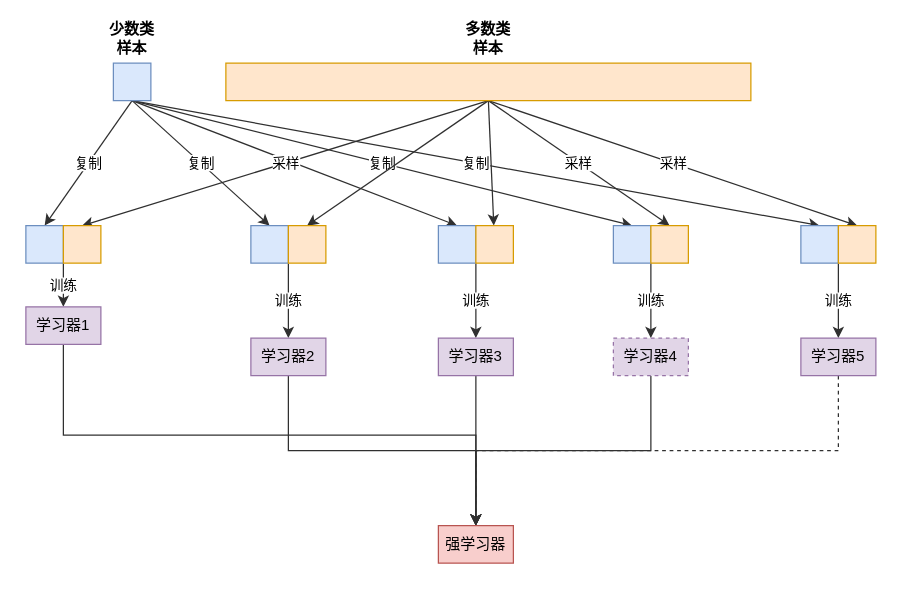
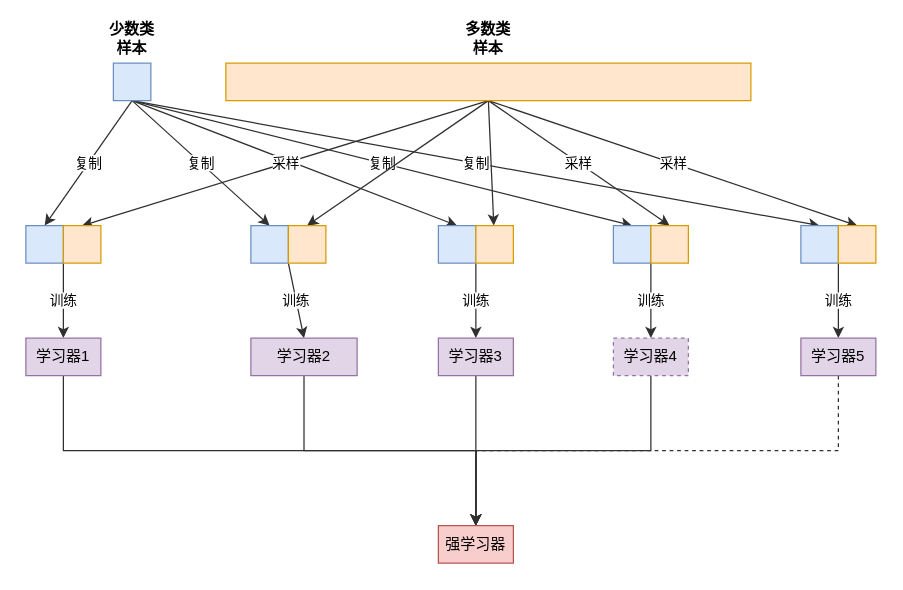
  <mxCell id="0" />
  <mxCell id="1" parent="0" />
  <mxCell id="2" value="复制" style="edgeStyle=none;rounded=0;orthogonalLoop=1;jettySize=auto;html=1;exitX=0.5;exitY=1;exitDx=0;exitDy=0;entryX=0.5;entryY=0;entryDx=0;entryDy=0;strokeColor=#303030;" edge="1" parent="1" source="7" target="15"><mxGeometry relative="1" as="geometry" /></mxCell>
  <mxCell id="3" value="复制" style="edgeStyle=none;rounded=0;orthogonalLoop=1;jettySize=auto;html=1;exitX=0.5;exitY=1;exitDx=0;exitDy=0;entryX=0.5;entryY=0;entryDx=0;entryDy=0;strokeColor=#303030;" edge="1" parent="1" source="7" target="18"><mxGeometry relative="1" as="geometry" /></mxCell>
  <mxCell id="4" value="" style="edgeStyle=none;rounded=0;orthogonalLoop=1;jettySize=auto;html=1;exitX=0.5;exitY=1;exitDx=0;exitDy=0;entryX=0.5;entryY=0;entryDx=0;entryDy=0;strokeColor=#303030;" edge="1" parent="1" source="7" target="21"><mxGeometry relative="1" as="geometry" /></mxCell>
  <mxCell id="5" value="复制" style="edgeStyle=none;rounded=0;orthogonalLoop=1;jettySize=auto;html=1;exitX=0.5;exitY=1;exitDx=0;exitDy=0;entryX=0.5;entryY=0;entryDx=0;entryDy=0;strokeColor=#303030;" edge="1" parent="1" source="7" target="24"><mxGeometry relative="1" as="geometry" /></mxCell>
  <mxCell id="6" value="复制" style="edgeStyle=none;rounded=0;orthogonalLoop=1;jettySize=auto;html=1;exitX=0.5;exitY=1;exitDx=0;exitDy=0;entryX=0.5;entryY=0;entryDx=0;entryDy=0;strokeColor=#303030;" edge="1" parent="1" source="7" target="27"><mxGeometry relative="1" as="geometry" /></mxCell>
  <mxCell id="7" value="" style="rounded=0;whiteSpace=wrap;html=1;fillColor=#dae8fc;strokeColor=#6c8ebf;" vertex="1" parent="1"><mxGeometry x="90" y="50" width="30" height="30" as="geometry" /></mxCell>
  <mxCell id="8" value="采样" style="edgeStyle=none;rounded=0;orthogonalLoop=1;jettySize=auto;html=1;exitX=0.5;exitY=1;exitDx=0;exitDy=0;entryX=0.5;entryY=0;entryDx=0;entryDy=0;strokeColor=#303030;" edge="1" parent="1" source="13" target="28"><mxGeometry relative="1" as="geometry" /></mxCell>
  <mxCell id="9" value="采样" style="edgeStyle=none;rounded=0;orthogonalLoop=1;jettySize=auto;html=1;exitX=0.5;exitY=1;exitDx=0;exitDy=0;entryX=0.5;entryY=0;entryDx=0;entryDy=0;strokeColor=#303030;" edge="1" parent="1" source="13" target="25"><mxGeometry relative="1" as="geometry" /></mxCell>
  <mxCell id="10" style="edgeStyle=none;rounded=0;orthogonalLoop=1;jettySize=auto;html=1;exitX=0.5;exitY=1;exitDx=0;exitDy=0;strokeColor=#303030;" edge="1" parent="1" source="13" target="22"><mxGeometry relative="1" as="geometry" /></mxCell>
  <mxCell id="11" style="edgeStyle=none;rounded=0;orthogonalLoop=1;jettySize=auto;html=1;exitX=0.5;exitY=1;exitDx=0;exitDy=0;entryX=0.5;entryY=0;entryDx=0;entryDy=0;strokeColor=#303030;" edge="1" parent="1" source="13" target="19"><mxGeometry relative="1" as="geometry" /></mxCell>
  <mxCell id="12" value="采样" style="edgeStyle=none;rounded=0;orthogonalLoop=1;jettySize=auto;html=1;exitX=0.5;exitY=1;exitDx=0;exitDy=0;entryX=0.5;entryY=0;entryDx=0;entryDy=0;strokeColor=#303030;" edge="1" parent="1" source="13" target="16"><mxGeometry relative="1" as="geometry" /></mxCell>
  <mxCell id="13" value="" style="rounded=0;whiteSpace=wrap;html=1;fillColor=#ffe6cc;strokeColor=#d79b00;" vertex="1" parent="1"><mxGeometry x="180" y="50" width="420" height="30" as="geometry" /></mxCell>
  <mxCell id="14" value="训练" style="edgeStyle=none;rounded=0;orthogonalLoop=1;jettySize=auto;html=1;exitX=1;exitY=1;exitDx=0;exitDy=0;strokeColor=#303030;" edge="1" parent="1" source="15" target="32"><mxGeometry relative="1" as="geometry" /></mxCell>
  <mxCell id="15" value="" style="rounded=0;whiteSpace=wrap;html=1;fillColor=#dae8fc;strokeColor=#6c8ebf;" vertex="1" parent="1"><mxGeometry x="20" y="180" width="30" height="30" as="geometry" /></mxCell>
  <mxCell id="16" value="" style="rounded=0;whiteSpace=wrap;html=1;fillColor=#ffe6cc;strokeColor=#d79b00;" vertex="1" parent="1"><mxGeometry x="50" y="180" width="30" height="30" as="geometry" /></mxCell>
  <mxCell id="17" value="训练" style="edgeStyle=none;rounded=0;orthogonalLoop=1;jettySize=auto;html=1;exitX=1;exitY=1;exitDx=0;exitDy=0;entryX=0.5;entryY=0;entryDx=0;entryDy=0;strokeColor=#303030;" edge="1" parent="1" source="18" target="34"><mxGeometry relative="1" as="geometry" /></mxCell>
  <mxCell id="18" value="" style="rounded=0;whiteSpace=wrap;html=1;fillColor=#dae8fc;strokeColor=#6c8ebf;" vertex="1" parent="1"><mxGeometry x="200" y="180" width="30" height="30" as="geometry" /></mxCell>
  <mxCell id="19" value="" style="rounded=0;whiteSpace=wrap;html=1;fillColor=#ffe6cc;strokeColor=#d79b00;" vertex="1" parent="1"><mxGeometry x="230" y="180" width="30" height="30" as="geometry" /></mxCell>
  <mxCell id="20" value="训练" style="edgeStyle=none;rounded=0;orthogonalLoop=1;jettySize=auto;html=1;exitX=1;exitY=1;exitDx=0;exitDy=0;entryX=0.5;entryY=0;entryDx=0;entryDy=0;strokeColor=#303030;" edge="1" parent="1" source="21" target="36"><mxGeometry relative="1" as="geometry" /></mxCell>
  <mxCell id="21" value="" style="rounded=0;whiteSpace=wrap;html=1;fillColor=#dae8fc;strokeColor=#6c8ebf;" vertex="1" parent="1"><mxGeometry x="350" y="180" width="30" height="30" as="geometry" /></mxCell>
  <mxCell id="22" value="" style="rounded=0;whiteSpace=wrap;html=1;fillColor=#ffe6cc;strokeColor=#d79b00;" vertex="1" parent="1"><mxGeometry x="380" y="180" width="30" height="30" as="geometry" /></mxCell>
  <mxCell id="23" value="训练" style="edgeStyle=none;rounded=0;orthogonalLoop=1;jettySize=auto;html=1;exitX=1;exitY=1;exitDx=0;exitDy=0;strokeColor=#303030;" edge="1" parent="1" source="24" target="38"><mxGeometry relative="1" as="geometry" /></mxCell>
  <mxCell id="24" value="" style="rounded=0;whiteSpace=wrap;html=1;fillColor=#dae8fc;strokeColor=#6c8ebf;" vertex="1" parent="1"><mxGeometry x="490" y="180" width="30" height="30" as="geometry" /></mxCell>
  <mxCell id="25" value="" style="rounded=0;whiteSpace=wrap;html=1;fillColor=#ffe6cc;strokeColor=#d79b00;" vertex="1" parent="1"><mxGeometry x="520" y="180" width="30" height="30" as="geometry" /></mxCell>
  <mxCell id="26" value="训练" style="edgeStyle=none;rounded=0;orthogonalLoop=1;jettySize=auto;html=1;exitX=1;exitY=1;exitDx=0;exitDy=0;entryX=0.5;entryY=0;entryDx=0;entryDy=0;strokeColor=#303030;" edge="1" parent="1" source="27" target="40"><mxGeometry relative="1" as="geometry" /></mxCell>
  <mxCell id="27" value="" style="rounded=0;whiteSpace=wrap;html=1;fillColor=#dae8fc;strokeColor=#6c8ebf;" vertex="1" parent="1"><mxGeometry x="640" y="180" width="30" height="30" as="geometry" /></mxCell>
  <mxCell id="28" value="" style="rounded=0;whiteSpace=wrap;html=1;fillColor=#ffe6cc;strokeColor=#d79b00;" vertex="1" parent="1"><mxGeometry x="670" y="180" width="30" height="30" as="geometry" /></mxCell>
  <mxCell id="29" value="少数类样本" style="text;html=1;strokeColor=none;fillColor=none;align=center;verticalAlign=middle;whiteSpace=wrap;rounded=0;fontStyle=1" vertex="1" parent="1"><mxGeometry x="85" y="20" width="40" height="20" as="geometry" /></mxCell>
  <mxCell id="30" value="多数类样本" style="text;html=1;strokeColor=none;fillColor=none;align=center;verticalAlign=middle;whiteSpace=wrap;rounded=0;fontStyle=1" vertex="1" parent="1"><mxGeometry x="370" y="20" width="40" height="20" as="geometry" /></mxCell>
  <mxCell id="31" style="edgeStyle=orthogonalEdgeStyle;rounded=0;orthogonalLoop=1;jettySize=auto;html=1;exitX=0.5;exitY=1;exitDx=0;exitDy=0;strokeColor=#303030;entryX=0.5;entryY=0;entryDx=0;entryDy=0;" edge="1" parent="1" source="32" target="41"><mxGeometry relative="1" as="geometry"><mxPoint x="340" y="410" as="targetPoint" /></mxGeometry></mxCell>
- <mxCell id="32" value="学习器1" style="rounded=0;whiteSpace=wrap;html=1;fillColor=#e1d5e7;strokeColor=#9673a6;" vertex="1" parent="1"><mxGeometry x="20" y="245" width="60" height="30" as="geometry" /></mxCell>
+ <mxCell id="32" value="学习器1" style="rounded=0;whiteSpace=wrap;html=1;fillColor=#e1d5e7;strokeColor=#9673a6;" vertex="1" parent="1"><mxGeometry x="20" y="270" width="60" height="30" as="geometry" /></mxCell>
  <mxCell id="33" style="edgeStyle=orthogonalEdgeStyle;rounded=0;orthogonalLoop=1;jettySize=auto;html=1;exitX=0.5;exitY=1;exitDx=0;exitDy=0;strokeColor=#303030;" edge="1" parent="1" source="34" target="41"><mxGeometry relative="1" as="geometry" /></mxCell>
- <mxCell id="34" value="学习器2" style="rounded=0;whiteSpace=wrap;html=1;fillColor=#e1d5e7;strokeColor=#9673a6;" vertex="1" parent="1"><mxGeometry x="200" y="270" width="60" height="30" as="geometry" /></mxCell>
+ <mxCell id="34" value="学习器2" style="rounded=0;whiteSpace=wrap;html=1;fillColor=#e1d5e7;strokeColor=#9673a6;" vertex="1" parent="1"><mxGeometry x="200" y="270" width="85" height="30" as="geometry" /></mxCell>
  <mxCell id="35" style="edgeStyle=orthogonalEdgeStyle;rounded=0;orthogonalLoop=1;jettySize=auto;html=1;exitX=0.5;exitY=1;exitDx=0;exitDy=0;strokeColor=#303030;" edge="1" parent="1" source="36" target="41"><mxGeometry relative="1" as="geometry" /></mxCell>
  <mxCell id="36" value="学习器3" style="rounded=0;whiteSpace=wrap;html=1;fillColor=#e1d5e7;strokeColor=#9673a6;" vertex="1" parent="1"><mxGeometry x="350" y="270" width="60" height="30" as="geometry" /></mxCell>
  <mxCell id="37" style="edgeStyle=orthogonalEdgeStyle;rounded=0;orthogonalLoop=1;jettySize=auto;html=1;exitX=0.5;exitY=1;exitDx=0;exitDy=0;strokeColor=#303030;" edge="1" parent="1" source="38" target="41"><mxGeometry relative="1" as="geometry" /></mxCell>
  <mxCell id="38" value="学习器4" style="rounded=0;whiteSpace=wrap;html=1;fillColor=#e1d5e7;strokeColor=#9673a6;dashed=1;" vertex="1" parent="1"><mxGeometry x="490" y="270" width="60" height="30" as="geometry" /></mxCell>
  <mxCell id="39" style="edgeStyle=orthogonalEdgeStyle;rounded=0;orthogonalLoop=1;jettySize=auto;html=1;exitX=0.5;exitY=1;exitDx=0;exitDy=0;entryX=0.5;entryY=0;entryDx=0;entryDy=0;strokeColor=#303030;dashed=1;" edge="1" parent="1" source="40" target="41"><mxGeometry relative="1" as="geometry" /></mxCell>
  <mxCell id="40" value="学习器5" style="rounded=0;whiteSpace=wrap;html=1;fillColor=#e1d5e7;strokeColor=#9673a6;" vertex="1" parent="1"><mxGeometry x="640" y="270" width="60" height="30" as="geometry" /></mxCell>
  <mxCell id="41" value="强学习器" style="rounded=0;whiteSpace=wrap;html=1;fillColor=#f8cecc;strokeColor=#b85450;" vertex="1" parent="1"><mxGeometry x="350" y="420" width="60" height="30" as="geometry" /></mxCell>
